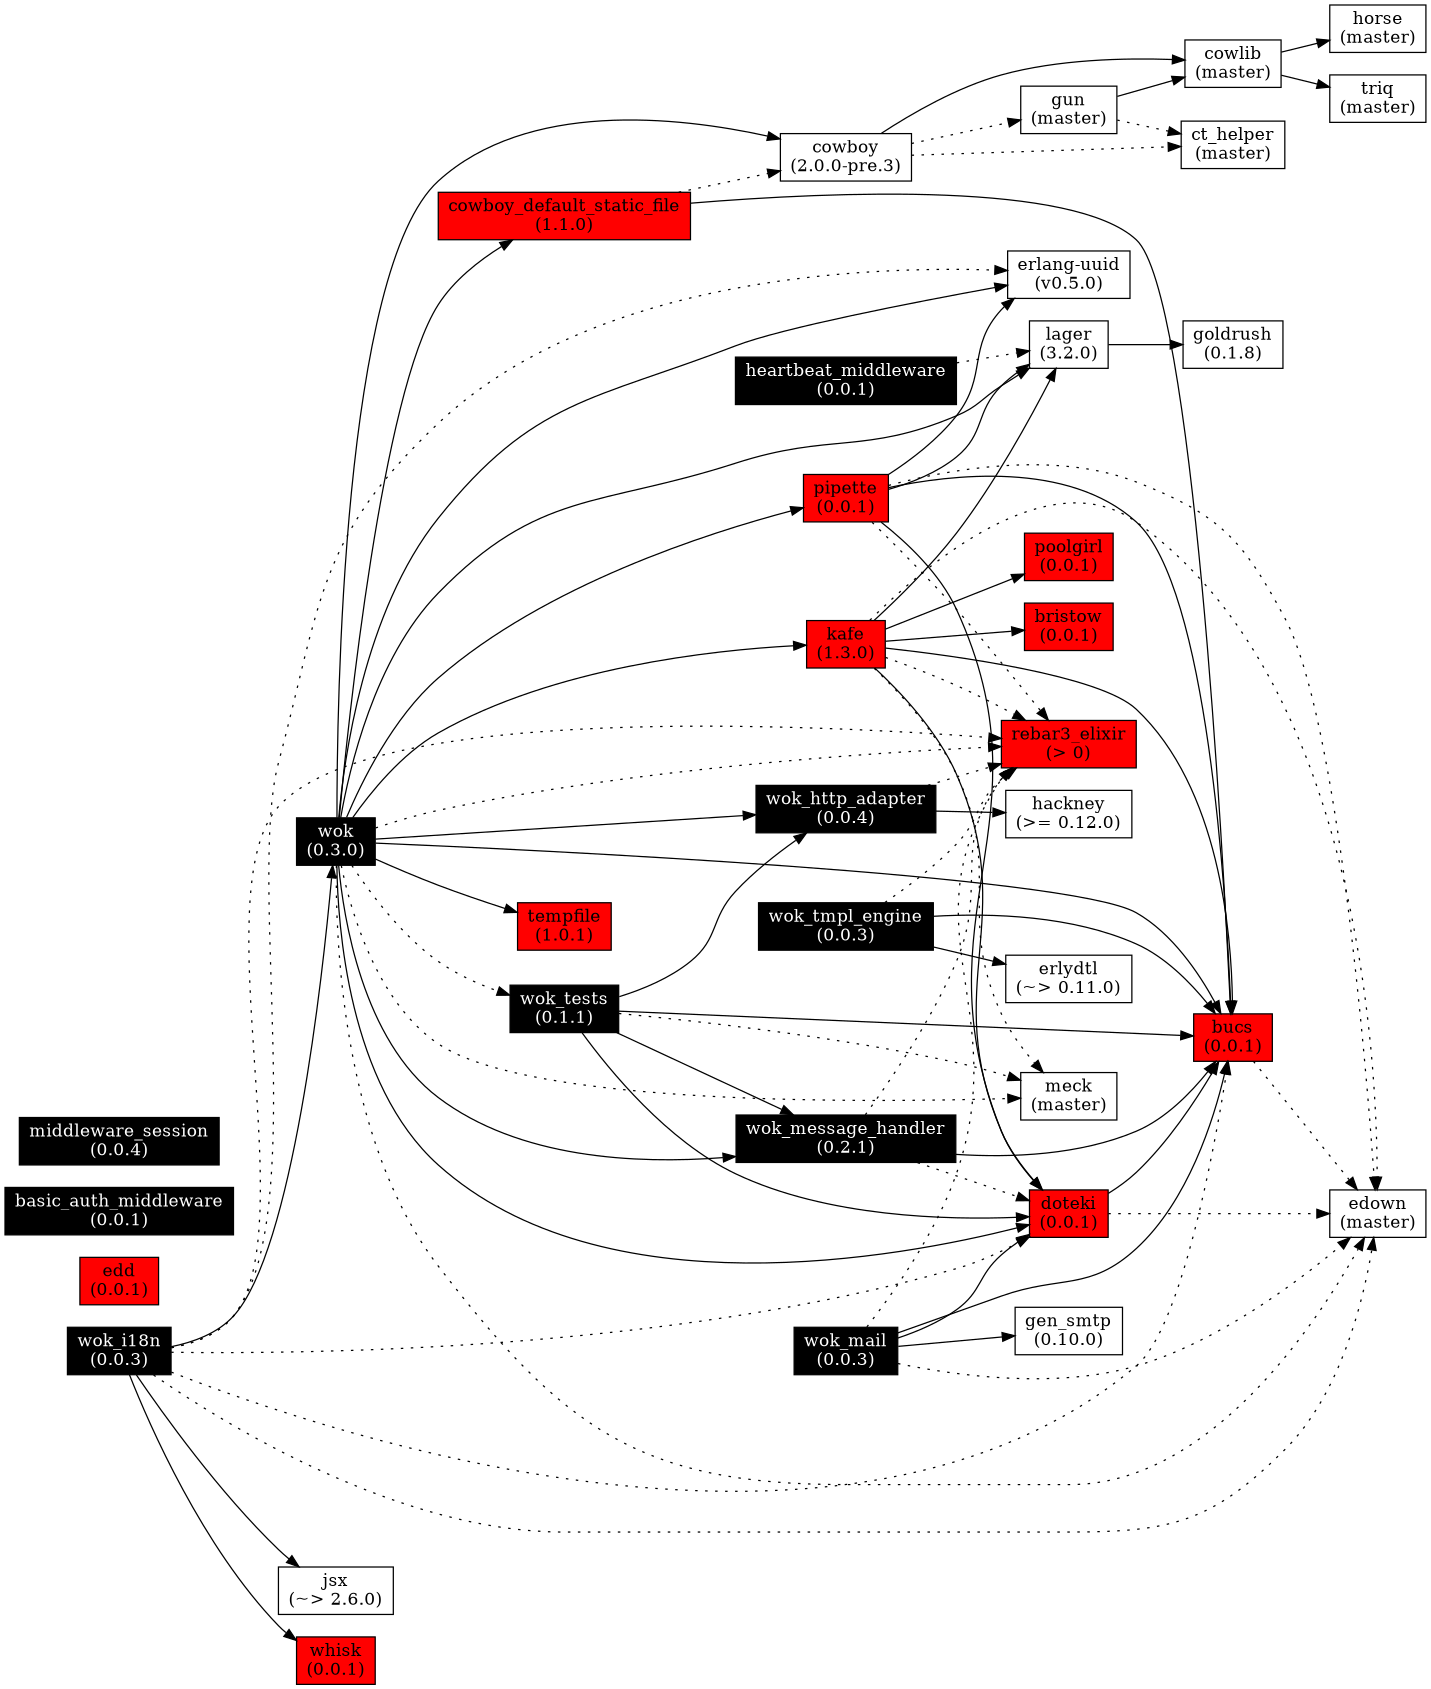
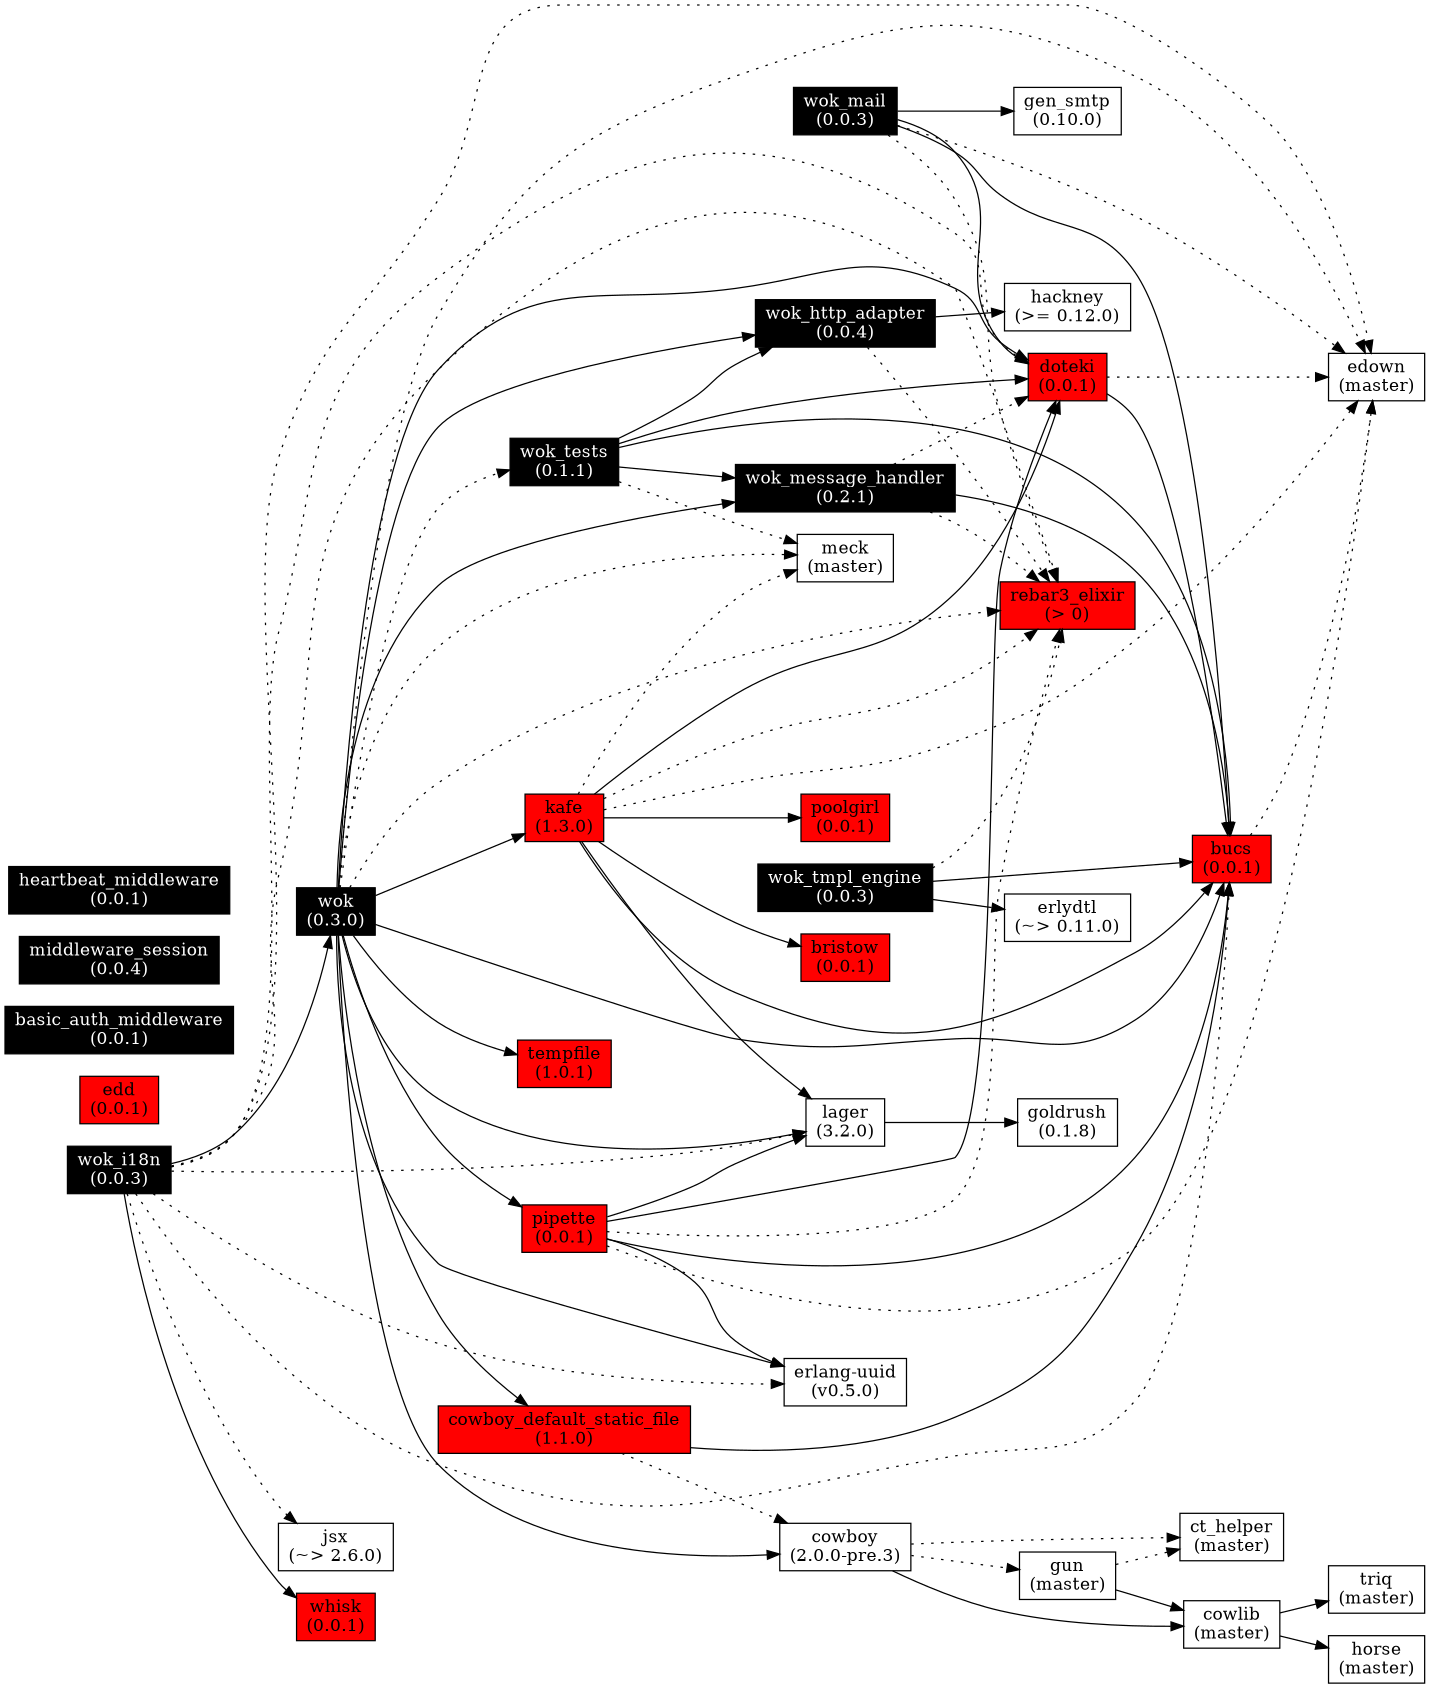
  digraph {
    rankdir=LR
    splines=spline
    node [shape=box style=filled]
    n1 [fillcolor=black fontcolor=white label="wok\n(0.3.0)"]
    n2 [label="lager\n(3.2.0)" style=""]
    n3 [fillcolor=black fontcolor=white label="wok_http_adapter\n(0.0.4)"]
    n4 [fillcolor=black fontcolor=white label="wok_message_handler\n(0.2.1)"]
    n5 [fillcolor=red label="pipette\n(0.0.1)"]
    n6 [fillcolor=red label="kafe\n(1.3.0)"]
    n7 [label="cowboy\n(2.0.0-pre.3)" style=""]
    n8 [fillcolor=red label="cowboy_default_static_file\n(1.1.0)"]
    n9 [fillcolor=red label="tempfile\n(1.0.1)"]
    n10 [fillcolor=red label="bucs\n(0.0.1)"]
    n11 [fillcolor=red label="doteki\n(0.0.1)"]
    n12 [label="erlang-uuid\n(v0.5.0)" style=""]
    n13 [fillcolor=red label="rebar3_elixir\n(> 0)"]
    n14 [label="edown\n(master)" style=""]
    n15 [label="meck\n(master)" style=""]
    n16 [fillcolor=black fontcolor=white label="wok_tests\n(0.1.1)"]
    n17 [label="goldrush\n(0.1.8)" style=""]
    n18 [label="hackney\n(>= 0.12.0)" style=""]
    n19 [fillcolor=red label="poolgirl\n(0.0.1)"]
    n20 [fillcolor=red label="bristow\n(0.0.1)"]
    n21 [label="cowlib\n(master)" style=""]
    n22 [label="gun\n(master)" style=""]
    n23 [label="ct_helper\n(master)" style=""]
    n24 [label="horse\n(master)" style=""]
    n25 [label="triq\n(master)" style=""]
    n26 [fillcolor=black fontcolor=white label="wok_mail\n(0.0.3)"]
    n27 [label="gen_smtp\n(0.10.0)" style=""]
    n28 [fillcolor=black fontcolor=white label="wok_i18n\n(0.0.3)"]
    n29 [label="jsx\n(~> 2.6.0)" style=""]
    n30 [fillcolor=red label="whisk\n(0.0.1)"]
    n31 [fillcolor=black fontcolor=white label="wok_tmpl_engine\n(0.0.3)"]
    n32 [label="erlydtl\n(~> 0.11.0)" style=""]
    n33 [fillcolor=red label="edd\n(0.0.1)"]
    n34 [fillcolor=black fontcolor=white label="basic_auth_middleware\n(0.0.1)"]
    n35 [fillcolor=black fontcolor=white label="middleware_session\n(0.0.4)"]
    n36 [fillcolor=black fontcolor=white label="heartbeat_middleware\n(0.0.1)"]
    n1 -> n2
    n1 -> n3
    n1 -> n4
    n1 -> n5
    n1 -> n6
    n1 -> n7
    n1 -> n8
    n1 -> n9
    n1 -> n10
    n1 -> n11
    n1 -> n12
    n1 -> n13 [style=dotted]
    n1 -> n14 [style=dotted]
    n1 -> n15 [style=dotted]
    n1 -> n16 [style=dotted]
    n2 -> n17
    n3 -> n13 [style=dotted]
    n3 -> n18
    n4 -> n10
    n4 -> n11 [style=dotted]
    n4 -> n13 [style=dotted]
    n5 -> n2
    n5 -> n10
    n5 -> n11
    n5 -> n12
    n5 -> n13 [style=dotted]
    n5 -> n14 [style=dotted]
    n6 -> n2
    n6 -> n10
    n6 -> n11
    n6 -> n13 [style=dotted]
    n6 -> n14 [style=dotted]
    n6 -> n15 [style=dotted]
    n6 -> n19
    n6 -> n20
    n7 -> n21
    n7 -> n22 [style=dotted]
    n7 -> n23 [style=dotted]
    n8 -> n7 [style=dotted]
    n8 -> n10
    n10 -> n14 [style=dotted]
    n11 -> n10
    n11 -> n14 [style=dotted]
    n16 -> n3
    n16 -> n4
    n16 -> n10
    n16 -> n11
    n16 -> n15 [style=dotted]
    n21 -> n24
    n21 -> n25
    n22 -> n21
    n22 -> n23 [style=dotted]
    n26 -> n10
    n26 -> n11
    n26 -> n13 [style=dotted]
    n26 -> n14 [style=dotted]
    n26 -> n27
    n28 -> n1
-   n36 -> n2 [style=dotted]
+   n28 -> n2 [style=dotted]
    n28 -> n10 [style=dotted]
    n28 -> n11 [style=dotted]
    n28 -> n12 [style=dotted]
    n28 -> n13 [style=dotted]
    n28 -> n14 [style=dotted]
-   n28 -> n29
+   n28 -> n29 [style=dotted]
    n28 -> n30
    n31 -> n10
    n31 -> n13 [style=dotted]
    n31 -> n32
  }
